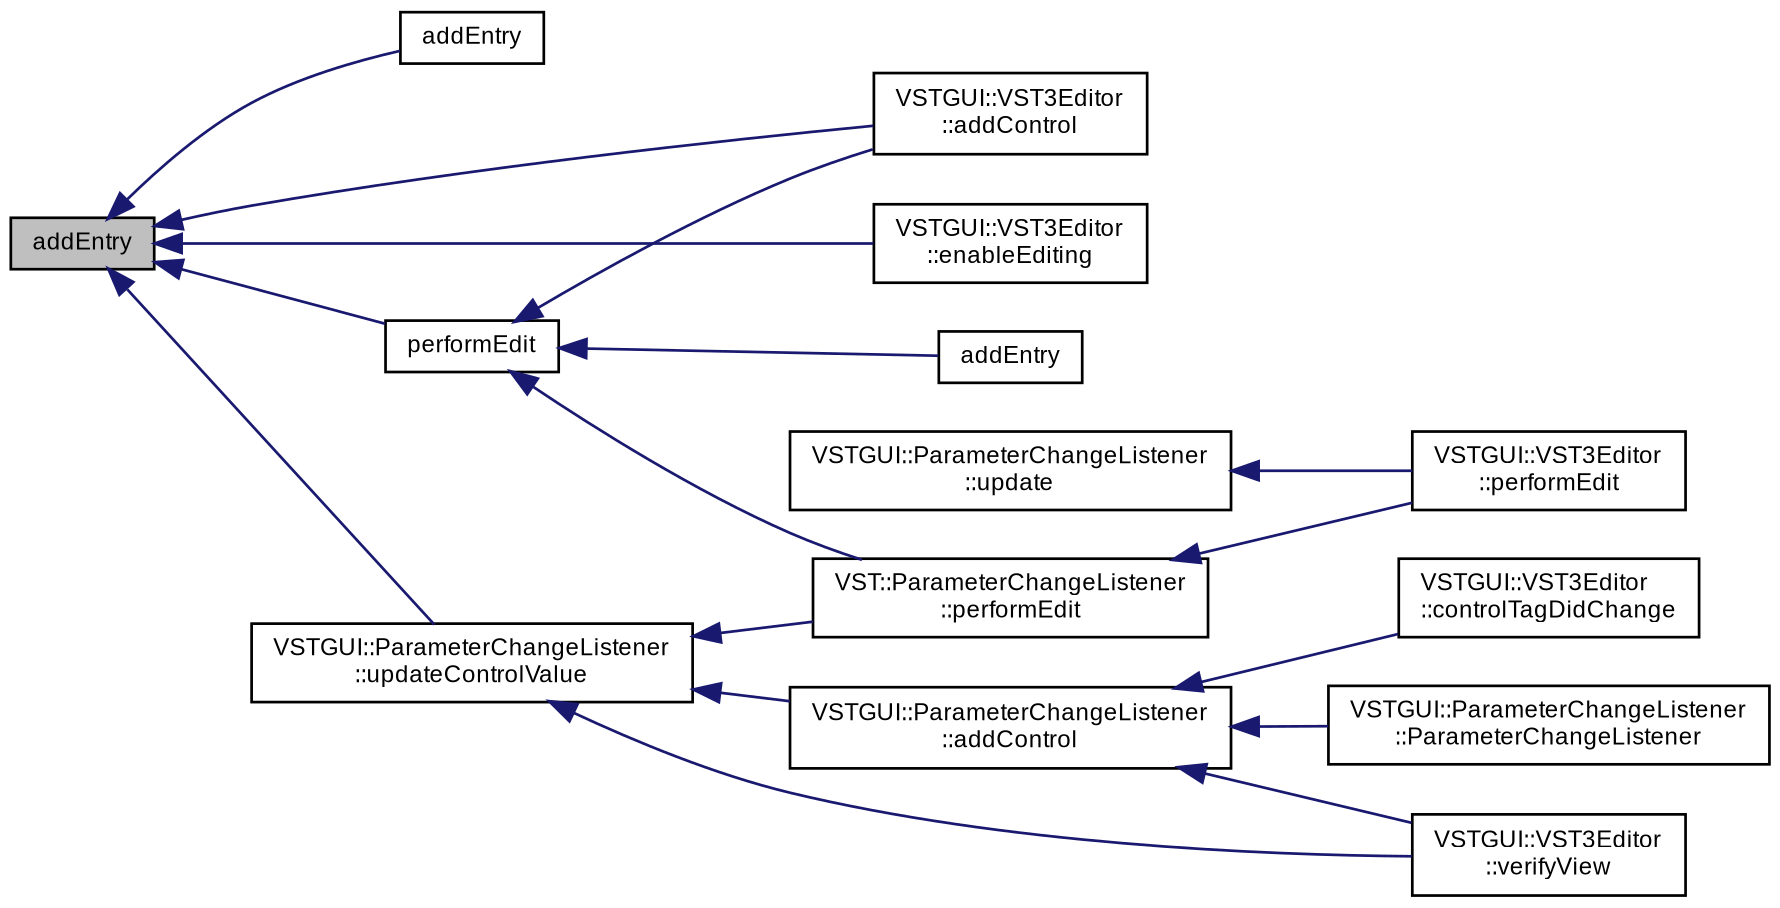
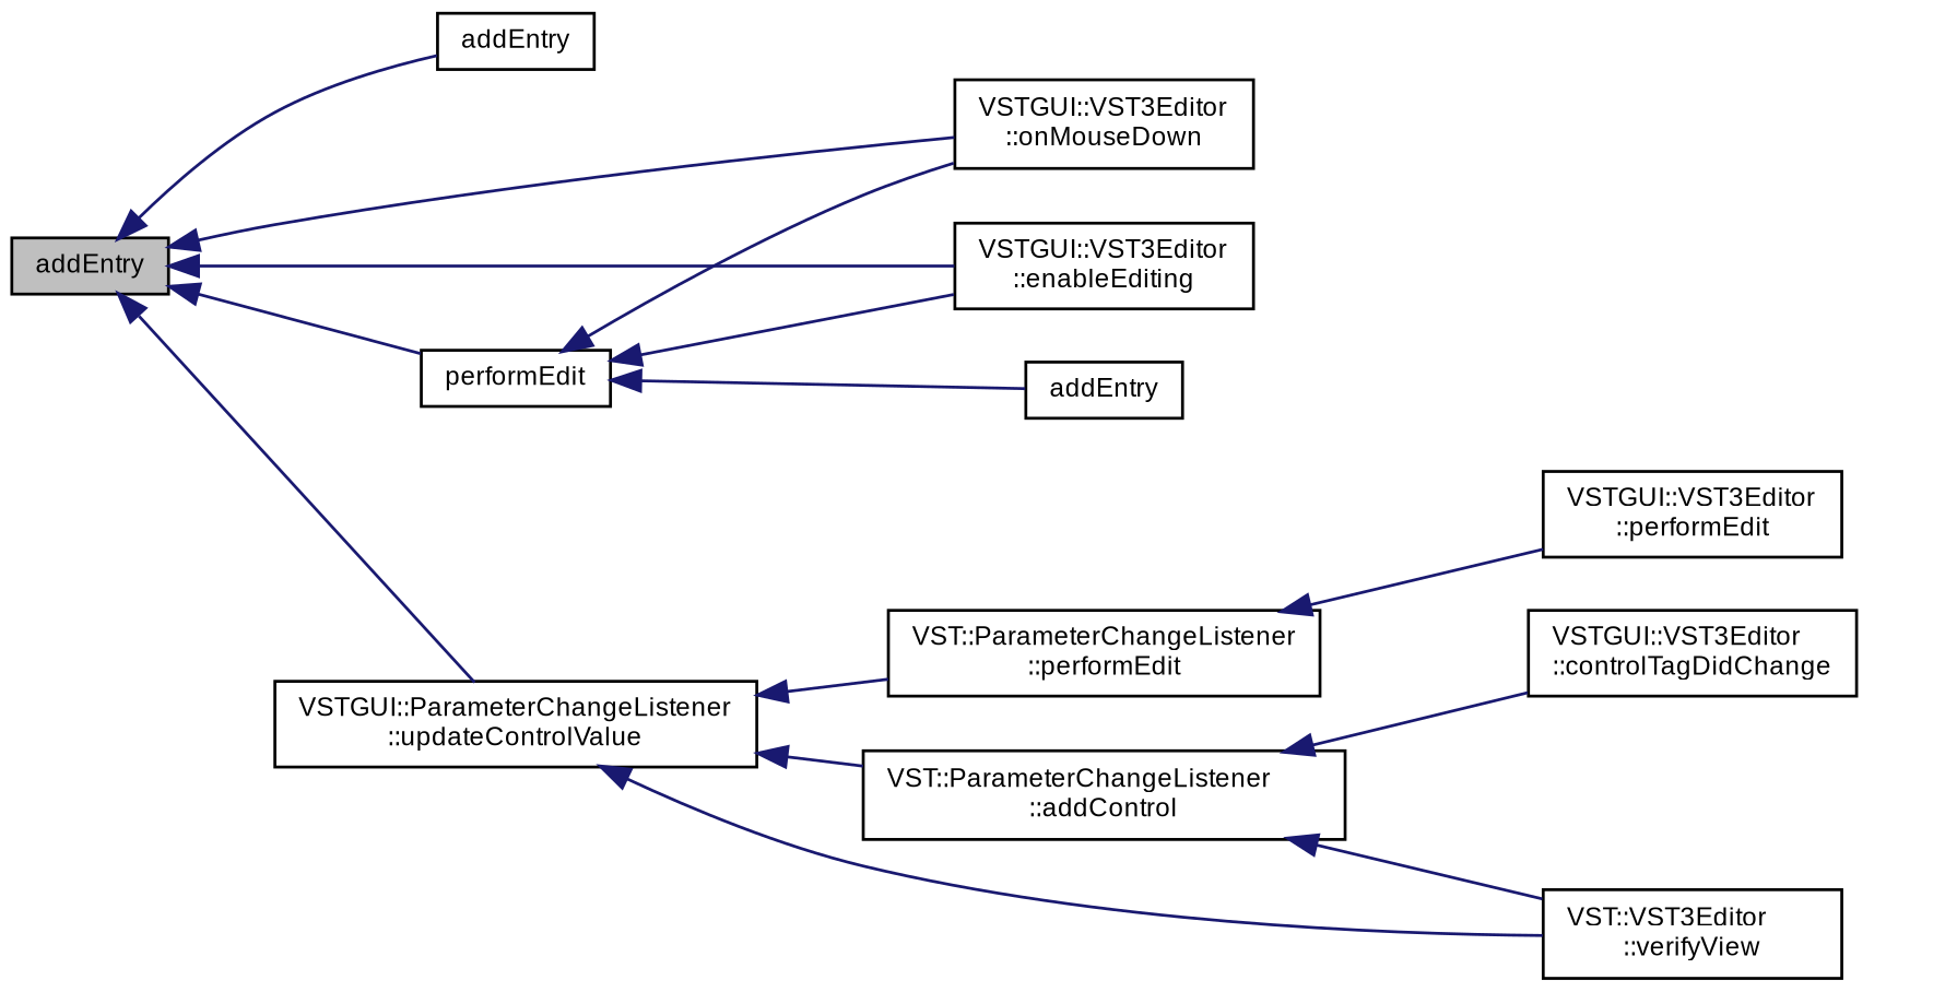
  digraph {
    rankdir=LR
    node [color=black fontname=Arial fontsize=9 shape=record]
    edge [color=midnightblue dir=back fontname=Arial fontsize=9 labelfontname=Arial labelfontsize=9 style=solid]
    n1 [fillcolor=grey75 fontcolor=black height=0.2 label=addEntry style=filled width=0.4]
    n2 [height=0.2 label=addEntry width=0.4]
    n3 [height=0.2 label=performEdit width=0.4]
-   n4 [height=0.2 label="VSTGUI::VST3Editor\l::addControl" width=0.4]
+   n4 [height=0.2 label="VSTGUI::VST3Editor\l::onMouseDown" width=0.4]
    n5 [height=0.2 label="VSTGUI::VST3Editor\l::enableEditing" width=0.4]
    n6 [height=0.2 label="VSTGUI::ParameterChangeListener\l::updateControlValue" width=0.4]
    n7 [height=0.2 label=addEntry width=0.4]
-   n8 [height=0.2 label="VSTGUI::ParameterChangeListener\l::addControl" width=0.4]
+   n8 [height=0.2 label="VST::ParameterChangeListener\l::addControl" width=0.4]
    n9 [height=0.2 label="VST::ParameterChangeListener\l::performEdit" width=0.4]
-   n10 [height=0.2 label="VSTGUI::VST3Editor\l::verifyView" width=0.4]
-   n11 [height=0.2 label="VSTGUI::ParameterChangeListener\l::ParameterChangeListener" width=0.4]
+   n10 [height=0.2 label="VST::VST3Editor\l::verifyView" width=0.4]
    n12 [height=0.2 label="VSTGUI::VST3Editor\l::controlTagDidChange" width=0.4]
-   n13 [height=0.2 label="VSTGUI::ParameterChangeListener\l::update" width=0.4]
    n14 [height=0.2 label="VSTGUI::VST3Editor\l::performEdit" width=0.4]
    n1 -> n2
    n1 -> n3
    n1 -> n4
    n1 -> n5
    n1 -> n6
    n3 -> n4
-   n3 -> n9
+   n3 -> n5
    n3 -> n7
    n6 -> n8
    n6 -> n9
    n6 -> n10
    n8 -> n10
-   n8 -> n11
    n8 -> n12
    n9 -> n14
-   n13 -> n14
  }
